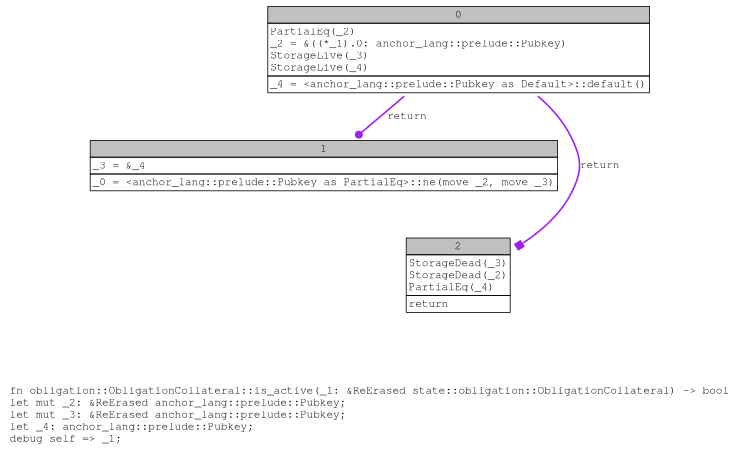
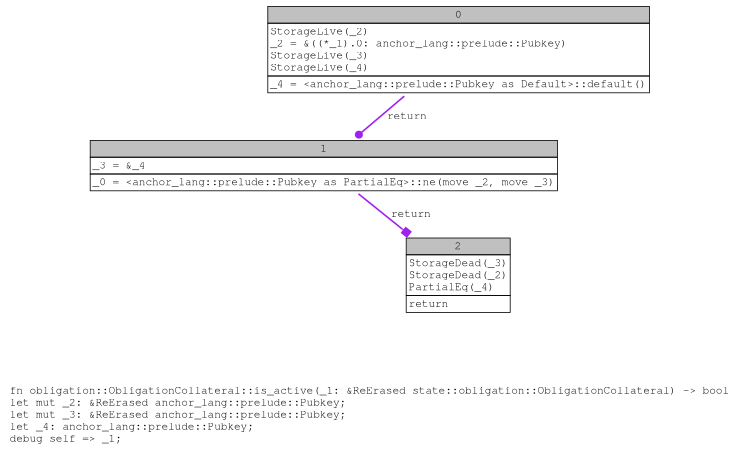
  digraph {
    fontname="Courier, monospace"
    label=<fn obligation::ObligationCollateral::is_active(_1: &amp;ReErased state::obligation::ObligationCollateral) -&gt; bool<br align="left"/>let mut _2: &amp;ReErased anchor_lang::prelude::Pubkey;<br align="left"/>let mut _3: &amp;ReErased anchor_lang::prelude::Pubkey;<br align="left"/>let _4: anchor_lang::prelude::Pubkey;<br align="left"/>debug self =&gt; _1;<br align="left"/>>
    node [fontname="Courier, monospace" shape=none]
    edge [color=purple fontname="Courier, monospace" style=bold]
-   n1 [label=<<table border="0" cellborder="1" cellspacing="0"><tr><td bgcolor="gray" align="center" colspan="1">0</td></tr><tr><td align="left" balign="left">PartialEq(_2)<br/>_2 = &amp;((*_1).0: anchor_lang::prelude::Pubkey)<br/>StorageLive(_3)<br/>StorageLive(_4)<br/></td></tr><tr><td align="left">_4 = &lt;anchor_lang::prelude::Pubkey as Default&gt;::default()</td></tr></table>>]
+   n1 [label=<<table border="0" cellborder="1" cellspacing="0"><tr><td bgcolor="gray" align="center" colspan="1">0</td></tr><tr><td align="left" balign="left">StorageLive(_2)<br/>_2 = &amp;((*_1).0: anchor_lang::prelude::Pubkey)<br/>StorageLive(_3)<br/>StorageLive(_4)<br/></td></tr><tr><td align="left">_4 = &lt;anchor_lang::prelude::Pubkey as Default&gt;::default()</td></tr></table>>]
    n2 [label=<<table border="0" cellborder="1" cellspacing="0"><tr><td bgcolor="gray" align="center" colspan="1">1</td></tr><tr><td align="left" balign="left">_3 = &amp;_4<br/></td></tr><tr><td align="left">_0 = &lt;anchor_lang::prelude::Pubkey as PartialEq&gt;::ne(move _2, move _3)</td></tr></table>>]
    n3 [label=<<table border="0" cellborder="1" cellspacing="0"><tr><td bgcolor="gray" align="center" colspan="1">2</td></tr><tr><td align="left" balign="left">StorageDead(_3)<br/>StorageDead(_2)<br/>PartialEq(_4)<br/></td></tr><tr><td align="left">return</td></tr></table>>]
    n1 -> n2 [arrowhead=dot label=return]
-   n1 -> n3 [arrowhead=box label=return]
+   n2 -> n3 [arrowhead=box label=return]
  }
